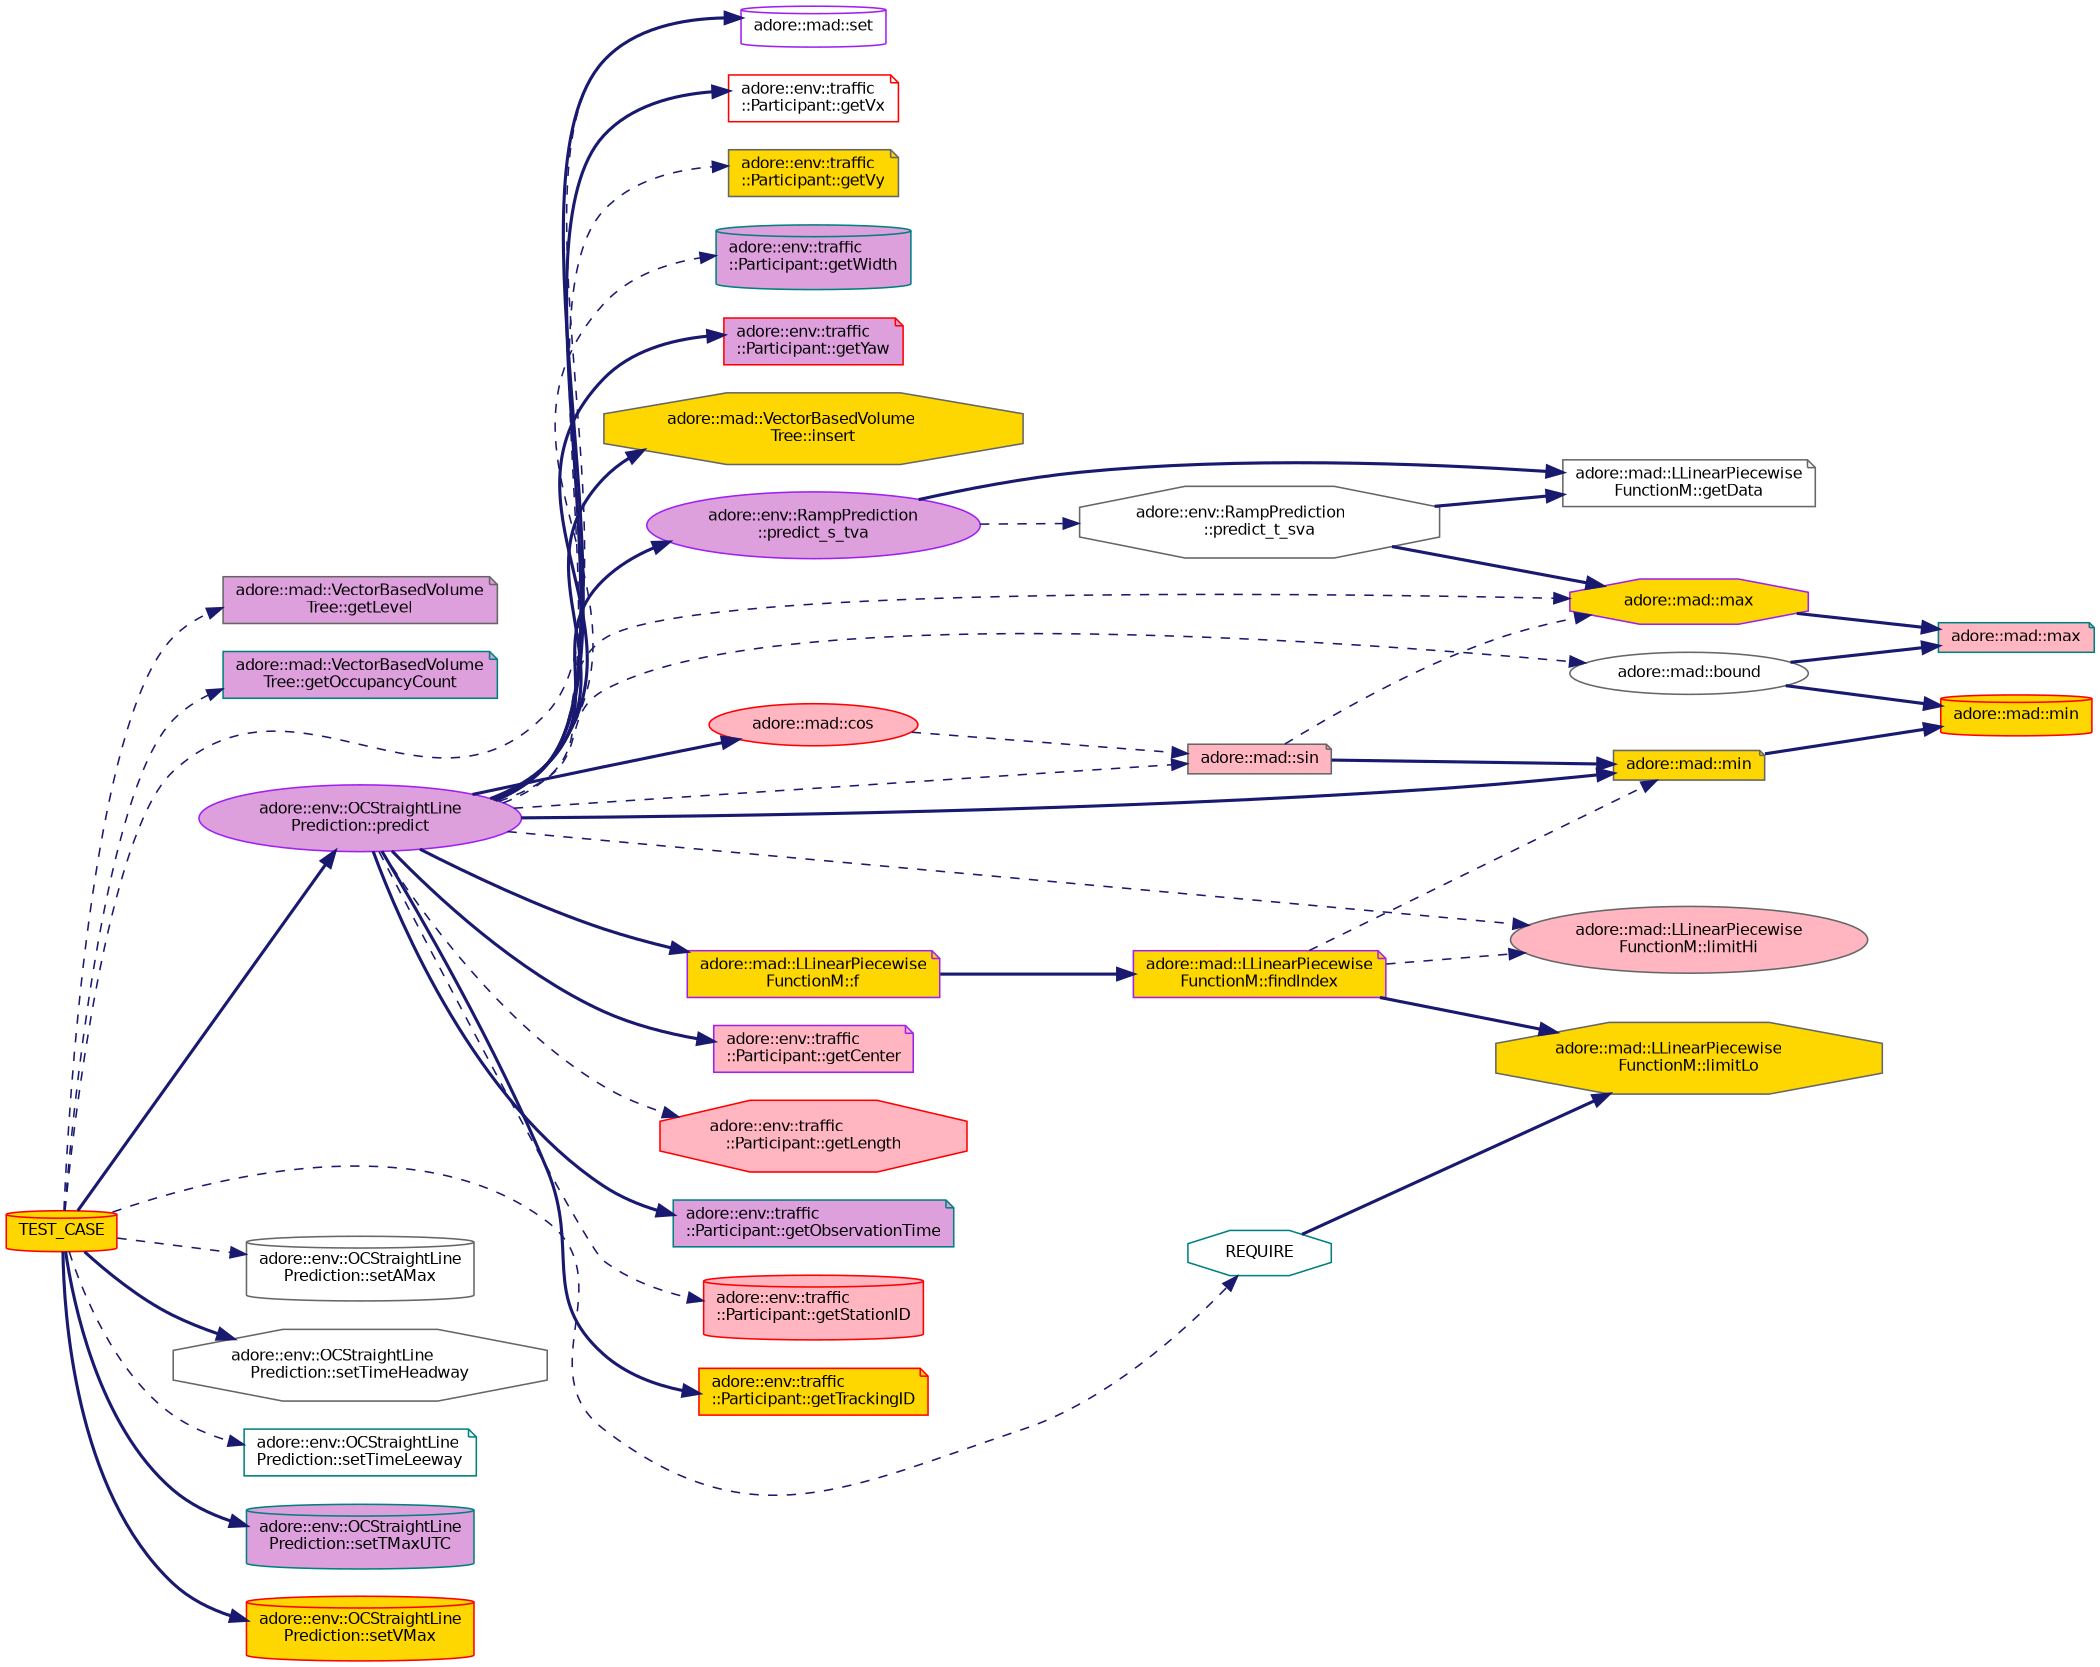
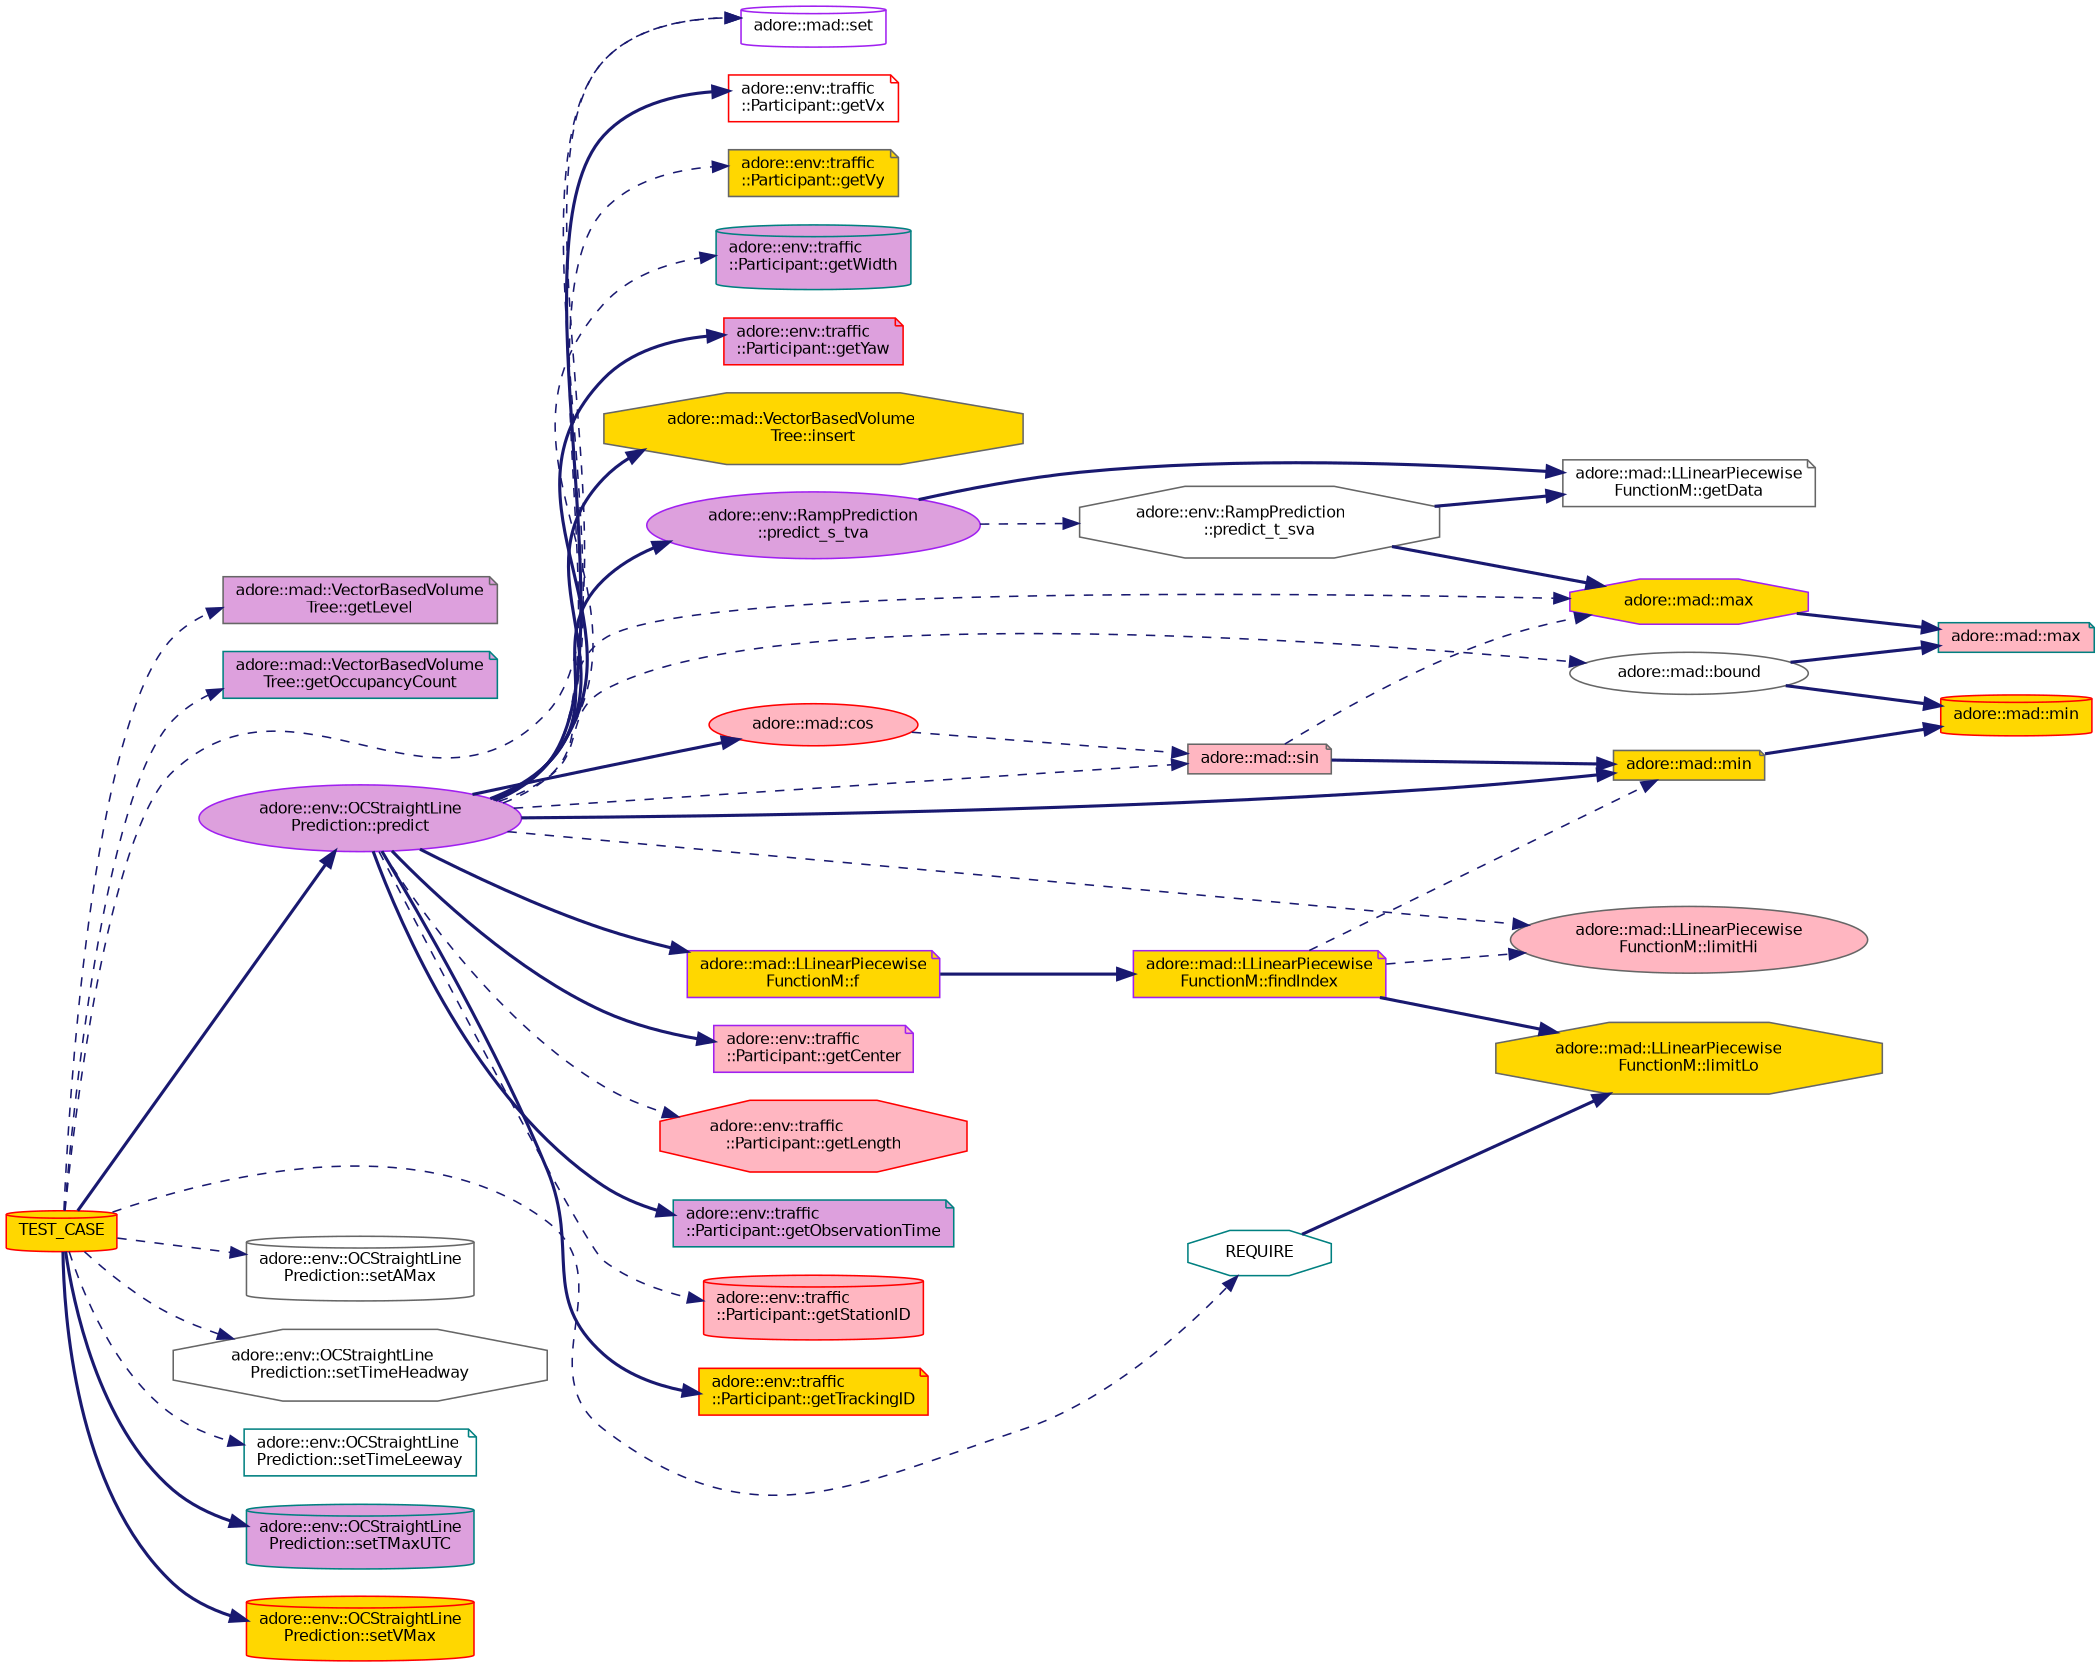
  digraph {
    rankdir=LR
    node [color=gray40 fillcolor=gold fontname=Helvetica fontsize=10 shape=note style=filled]
    edge [color=midnightblue fontname=Helvetica fontsize=10 labelfontname=Helvetica labelfontsize=10 style=bold]
    n1 [color=red fontcolor=black height=0.2 label=TEST_CASE shape=cylinder width=0.4]
    n2 [fillcolor=plum height=0.2 label="adore::mad::VectorBasedVolume\lTree::getLevel" width=0.4]
    n3 [color=teal fillcolor=plum height=0.2 label="adore::mad::VectorBasedVolume\lTree::getOccupancyCount" width=0.4]
    n4 [color=purple fillcolor=plum height=0.2 label="adore::env::OCStraightLine\lPrediction::predict" shape=ellipse width=0.4]
    n5 [color=purple fillcolor=white height=0.2 label="adore::mad::set" shape=cylinder width=0.4]
    n6 [color=teal fillcolor=white height=0.2 label=REQUIRE shape=octagon width=0.4]
    n7 [fillcolor=white height=0.2 label="adore::env::OCStraightLine\lPrediction::setAMax" shape=cylinder width=0.4]
    n8 [fillcolor=white height=0.2 label="adore::env::OCStraightLine\lPrediction::setTimeHeadway" shape=octagon width=0.4]
    n9 [color=teal fillcolor=white height=0.2 label="adore::env::OCStraightLine\lPrediction::setTimeLeeway" width=0.4]
    n10 [color=teal fillcolor=plum height=0.2 label="adore::env::OCStraightLine\lPrediction::setTMaxUTC" shape=cylinder width=0.4]
    n11 [color=red height=0.2 label="adore::env::OCStraightLine\lPrediction::setVMax" shape=cylinder width=0.4]
    n12 [fillcolor=white height=0.2 label="adore::mad::bound" shape=ellipse width=0.4]
    n13 [color=red fillcolor=lightpink height=0.2 label="adore::mad::cos" shape=ellipse width=0.4]
    n14 [fillcolor=lightpink height=0.2 label="adore::mad::sin" width=0.4]
    n15 [color=purple height=0.2 label="adore::mad::max" shape=octagon width=0.4]
    n16 [height=0.2 label="adore::mad::min" width=0.4]
    n17 [color=purple height=0.2 label="adore::mad::LLinearPiecewise\lFunctionM::f" width=0.4]
    n18 [fillcolor=lightpink height=0.2 label="adore::mad::LLinearPiecewise\lFunctionM::limitHi" shape=ellipse width=0.4]
    n19 [color=purple fillcolor=lightpink height=0.2 label="adore::env::traffic\l::Participant::getCenter" width=0.4]
    n20 [color=red fillcolor=lightpink height=0.2 label="adore::env::traffic\l::Participant::getLength" shape=octagon width=0.4]
    n21 [color=teal fillcolor=plum height=0.2 label="adore::env::traffic\l::Participant::getObservationTime" width=0.4]
    n22 [color=red fillcolor=lightpink height=0.2 label="adore::env::traffic\l::Participant::getStationID" shape=cylinder width=0.4]
    n23 [color=red height=0.2 label="adore::env::traffic\l::Participant::getTrackingID" width=0.4]
    n24 [color=red fillcolor=white height=0.2 label="adore::env::traffic\l::Participant::getVx" width=0.4]
    n25 [height=0.2 label="adore::env::traffic\l::Participant::getVy" width=0.4]
    n26 [color=teal fillcolor=plum height=0.2 label="adore::env::traffic\l::Participant::getWidth" shape=cylinder width=0.4]
    n27 [color=red fillcolor=plum height=0.2 label="adore::env::traffic\l::Participant::getYaw" width=0.4]
    n28 [height=0.2 label="adore::mad::VectorBasedVolume\lTree::insert" shape=octagon width=0.4]
    n29 [color=purple fillcolor=plum height=0.2 label="adore::env::RampPrediction\l::predict_s_tva" shape=ellipse width=0.4]
    n30 [height=0.2 label="adore::mad::LLinearPiecewise\lFunctionM::limitLo" shape=octagon width=0.4]
    n31 [color=teal fillcolor=lightpink height=0.2 label="adore::mad::max" width=0.4]
    n32 [color=red height=0.2 label="adore::mad::min" shape=cylinder width=0.4]
    n33 [color=purple height=0.2 label="adore::mad::LLinearPiecewise\lFunctionM::findIndex" width=0.4]
    n34 [fillcolor=white height=0.2 label="adore::mad::LLinearPiecewise\lFunctionM::getData" width=0.4]
    n35 [fillcolor=white height=0.2 label="adore::env::RampPrediction\l::predict_t_sva" shape=octagon width=0.4]
    n1 -> n2 [style=dashed]
    n1 -> n3 [style=dashed]
    n1 -> n4
    n1 -> n5 [style=dashed]
    n1 -> n6 [style=dashed]
    n1 -> n7 [style=dashed]
-   n1 -> n8
+   n1 -> n8 [style=dashed]
    n1 -> n9 [style=dashed]
    n1 -> n10
    n1 -> n11
-   n4 -> n5
+   n4 -> n5 [style=dashed]
    n4 -> n12 [style=dashed]
    n4 -> n13
    n4 -> n14 [style=dashed]
    n4 -> n15 [style=dashed]
    n4 -> n16
    n4 -> n17
    n4 -> n18 [style=dashed]
    n4 -> n19
    n4 -> n20 [style=dashed]
    n4 -> n21
    n4 -> n22 [style=dashed]
    n4 -> n23
    n4 -> n24
    n4 -> n25 [style=dashed]
    n4 -> n26 [style=dashed]
    n4 -> n27
    n4 -> n28
    n4 -> n29
    n6 -> n30
    n12 -> n31
    n12 -> n32
    n13 -> n14 [style=dashed]
    n14 -> n15 [style=dashed]
    n14 -> n16
    n15 -> n31
    n16 -> n32
    n17 -> n33
    n29 -> n34
    n29 -> n35 [style=dashed]
    n33 -> n16 [style=dashed]
    n33 -> n18 [style=dashed]
    n33 -> n30
    n35 -> n15
    n35 -> n34
  }
